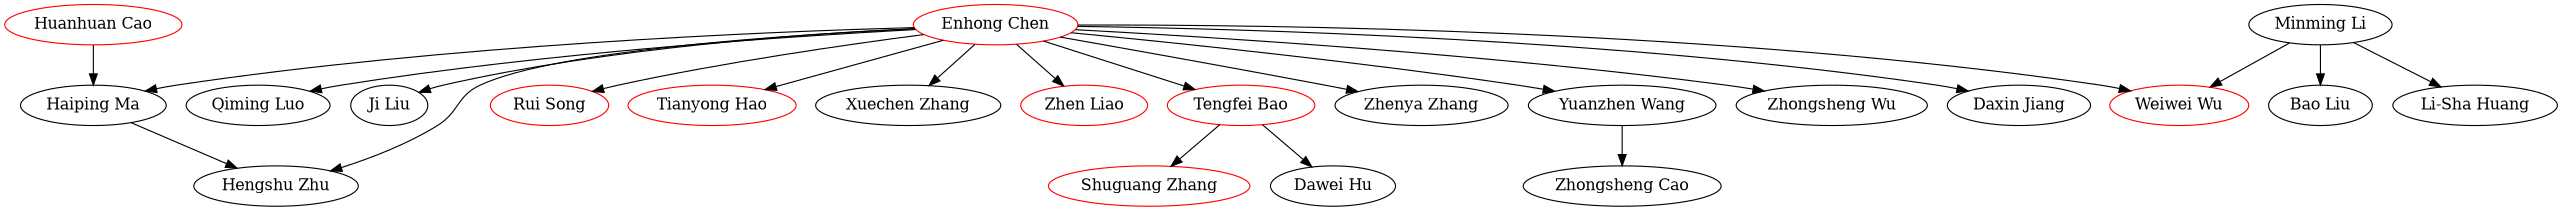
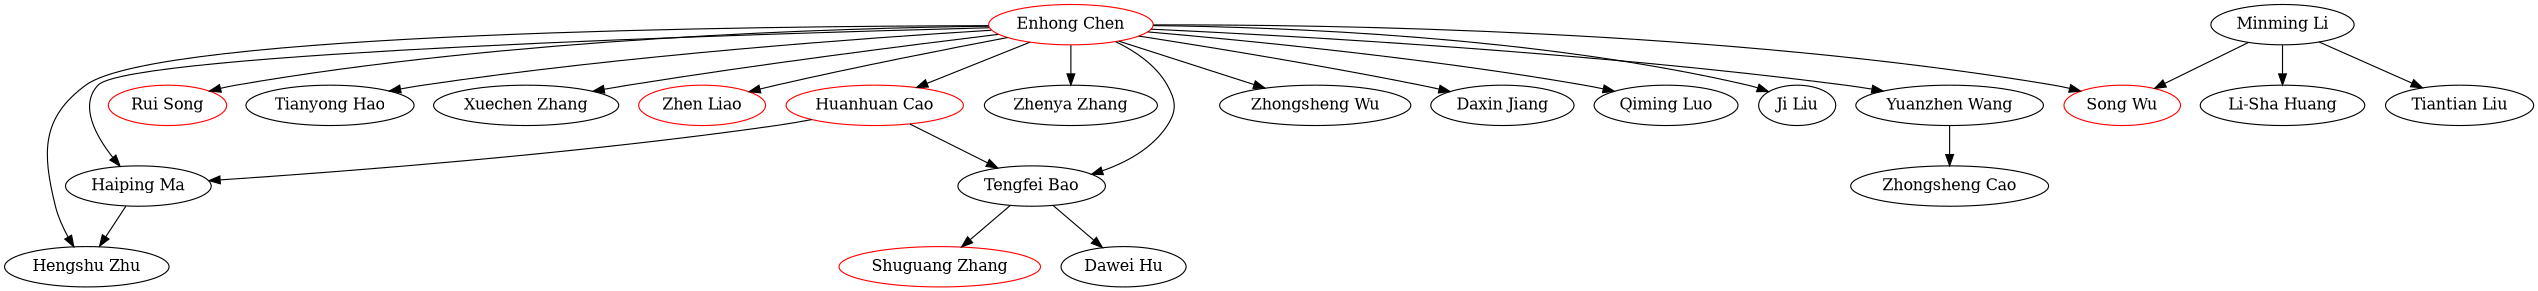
  strict digraph {
-   "Weiwei Wu" [color=red]
+   "Weiwei Wu" [color=red label="Song Wu"]
    "Enhong Chen" [color=red]
    "Qiming Luo"
    n4 [label="Ji Liu"]
    "Haiping Ma"
    "Hengshu Zhu" [color=black]
    "Huanhuan Cao" [color=red]
    "Rui Song" [color=red]
-   "Tianyong Hao" [color=red]
+   "Tianyong Hao"
    "Xuechen Zhang"
    "Zhen Liao" [color=red]
-   "Tengfei Bao" [color=red]
+   "Tengfei Bao" [color=black]
    "Zhenya Zhang"
    "Yuanzhen Wang"
    n15 [label="Zhongsheng Wu"]
    "Daxin Jiang"
    "Minming Li"
-   "Tiantian Liu" [label="Bao Liu"]
+   "Tiantian Liu"
    "Li-Sha Huang"
    "Shuguang Zhang" [color=red]
    "Dawei Hu"
    "Zhongsheng Cao"
    "Enhong Chen" -> "Weiwei Wu"
    "Enhong Chen" -> "Qiming Luo"
    "Enhong Chen" -> n4
    "Enhong Chen" -> "Haiping Ma"
    "Enhong Chen" -> "Hengshu Zhu"
+   "Enhong Chen" -> "Huanhuan Cao"
    "Enhong Chen" -> "Rui Song"
    "Enhong Chen" -> "Tianyong Hao"
    "Enhong Chen" -> "Xuechen Zhang"
    "Enhong Chen" -> "Zhen Liao"
    "Enhong Chen" -> "Tengfei Bao"
    "Enhong Chen" -> "Zhenya Zhang"
    "Enhong Chen" -> "Yuanzhen Wang"
    "Enhong Chen" -> n15
    "Enhong Chen" -> "Daxin Jiang"
    "Haiping Ma" -> "Hengshu Zhu"
    "Huanhuan Cao" -> "Haiping Ma"
+   "Huanhuan Cao" -> "Tengfei Bao"
    "Tengfei Bao" -> "Shuguang Zhang"
    "Tengfei Bao" -> "Dawei Hu"
    "Yuanzhen Wang" -> "Zhongsheng Cao"
    "Minming Li" -> "Weiwei Wu"
    "Minming Li" -> "Tiantian Liu"
    "Minming Li" -> "Li-Sha Huang"
  }
